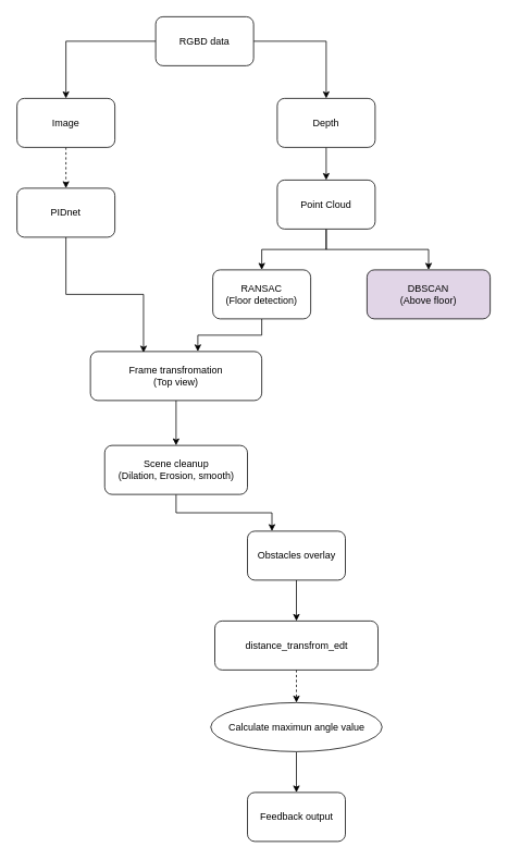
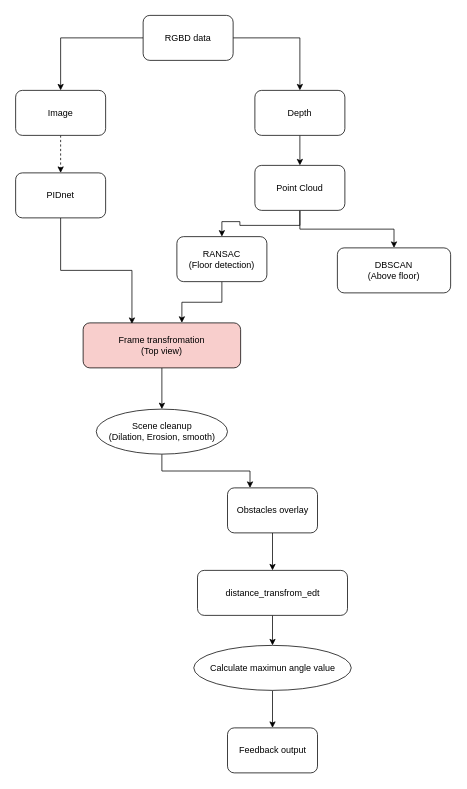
  <mxCell id="0" />
  <mxCell id="1" parent="0" />
  <mxCell id="2" style="edgeStyle=orthogonalEdgeStyle;rounded=0;orthogonalLoop=1;jettySize=auto;html=1;exitX=1;exitY=0.5;exitDx=0;exitDy=0;entryX=0.5;entryY=0;entryDx=0;entryDy=0;" parent="1" source="4" target="8" edge="1"><mxGeometry relative="1" as="geometry" /></mxCell>
  <mxCell id="3" style="edgeStyle=orthogonalEdgeStyle;rounded=0;orthogonalLoop=1;jettySize=auto;html=1;entryX=0.5;entryY=0;entryDx=0;entryDy=0;" parent="1" source="4" target="6" edge="1"><mxGeometry relative="1" as="geometry" /></mxCell>
  <mxCell id="4" value="RGBD data" style="rounded=1;whiteSpace=wrap;html=1;" parent="1" vertex="1"><mxGeometry x="190" y="20" width="120" height="60" as="geometry" /></mxCell>
  <mxCell id="5" style="edgeStyle=orthogonalEdgeStyle;rounded=0;orthogonalLoop=1;jettySize=auto;html=1;exitX=0.5;exitY=1;exitDx=0;exitDy=0;entryX=0.5;entryY=0;entryDx=0;entryDy=0;dashed=1;" parent="1" source="6" target="13" edge="1"><mxGeometry relative="1" as="geometry" /></mxCell>
  <mxCell id="6" value="Image" style="rounded=1;whiteSpace=wrap;html=1;" parent="1" vertex="1"><mxGeometry x="20" y="120" width="120" height="60" as="geometry" /></mxCell>
  <mxCell id="7" style="edgeStyle=orthogonalEdgeStyle;rounded=0;orthogonalLoop=1;jettySize=auto;html=1;exitX=0.5;exitY=1;exitDx=0;exitDy=0;" parent="1" source="8" target="11" edge="1"><mxGeometry relative="1" as="geometry" /></mxCell>
  <mxCell id="8" value="Depth" style="rounded=1;whiteSpace=wrap;html=1;" parent="1" vertex="1"><mxGeometry x="339" y="120" width="120" height="60" as="geometry" /></mxCell>
  <mxCell id="9" style="edgeStyle=orthogonalEdgeStyle;rounded=0;orthogonalLoop=1;jettySize=auto;html=1;exitX=0.5;exitY=1;exitDx=0;exitDy=0;entryX=0.5;entryY=0;entryDx=0;entryDy=0;" parent="1" source="11" target="16" edge="1"><mxGeometry relative="1" as="geometry" /></mxCell>
  <mxCell id="10" style="edgeStyle=orthogonalEdgeStyle;rounded=0;orthogonalLoop=1;jettySize=auto;html=1;exitX=0.5;exitY=1;exitDx=0;exitDy=0;" parent="1" source="11" target="14" edge="1"><mxGeometry relative="1" as="geometry" /></mxCell>
  <mxCell id="11" value="Point Cloud" style="rounded=1;whiteSpace=wrap;html=1;" parent="1" vertex="1"><mxGeometry x="339" y="220" width="120" height="60" as="geometry" /></mxCell>
  <mxCell id="12" style="edgeStyle=orthogonalEdgeStyle;rounded=0;orthogonalLoop=1;jettySize=auto;html=1;exitX=0.5;exitY=1;exitDx=0;exitDy=0;entryX=0.31;entryY=0.023;entryDx=0;entryDy=0;entryPerimeter=0;" parent="1" source="13" target="18" edge="1"><mxGeometry relative="1" as="geometry" /></mxCell>
  <mxCell id="13" value="PIDnet" style="rounded=1;whiteSpace=wrap;html=1;" parent="1" vertex="1"><mxGeometry x="20" y="230" width="120" height="60" as="geometry" /></mxCell>
- <mxCell id="14" value="DBSCAN&lt;br&gt;(Above floor)" style="rounded=1;whiteSpace=wrap;html=1;fillColor=#e1d5e7;" parent="1" vertex="1"><mxGeometry x="449" y="330" width="151" height="60" as="geometry" /></mxCell>
+ <mxCell id="14" value="DBSCAN&lt;br&gt;(Above floor)" style="rounded=1;whiteSpace=wrap;html=1;" parent="1" vertex="1"><mxGeometry x="449" y="330" width="151" height="60" as="geometry" /></mxCell>
  <mxCell id="15" style="edgeStyle=orthogonalEdgeStyle;rounded=0;orthogonalLoop=1;jettySize=auto;html=1;exitX=0.5;exitY=1;exitDx=0;exitDy=0;entryX=0.627;entryY=-0.003;entryDx=0;entryDy=0;entryPerimeter=0;" parent="1" source="16" target="18" edge="1"><mxGeometry relative="1" as="geometry" /></mxCell>
- <mxCell id="16" value="RANSAC&lt;br&gt;(Floor detection)" style="rounded=1;whiteSpace=wrap;html=1;" parent="1" vertex="1"><mxGeometry x="260" y="330" width="120" height="60" as="geometry" /></mxCell>
+ <mxCell id="16" value="RANSAC&lt;br&gt;(Floor detection)" style="rounded=1;whiteSpace=wrap;html=1;" parent="1" vertex="1"><mxGeometry x="235" y="315" width="120" height="60" as="geometry" /></mxCell>
  <mxCell id="17" style="edgeStyle=orthogonalEdgeStyle;rounded=0;orthogonalLoop=1;jettySize=auto;html=1;exitX=0.5;exitY=1;exitDx=0;exitDy=0;entryX=0.5;entryY=0;entryDx=0;entryDy=0;" parent="1" source="18" target="20" edge="1"><mxGeometry relative="1" as="geometry" /></mxCell>
- <mxCell id="18" value="Frame transfromation&lt;br&gt;(Top view)" style="rounded=1;whiteSpace=wrap;html=1;" parent="1" vertex="1"><mxGeometry x="110" y="430" width="210" height="60" as="geometry" /></mxCell>
+ <mxCell id="18" value="Frame transfromation&lt;br&gt;(Top view)" style="rounded=1;whiteSpace=wrap;html=1;fillColor=#f8cecc;" parent="1" vertex="1"><mxGeometry x="110" y="430" width="210" height="60" as="geometry" /></mxCell>
  <mxCell id="19" style="edgeStyle=orthogonalEdgeStyle;rounded=0;orthogonalLoop=1;jettySize=auto;html=1;exitX=0.5;exitY=1;exitDx=0;exitDy=0;entryX=0.25;entryY=0;entryDx=0;entryDy=0;" parent="1" source="20" target="22" edge="1"><mxGeometry relative="1" as="geometry" /></mxCell>
- <mxCell id="20" value="Scene cleanup&lt;br&gt;(Dilation, Erosion, smooth)" style="rounded=1;whiteSpace=wrap;html=1;" parent="1" vertex="1"><mxGeometry x="127.5" y="545" width="175" height="60" as="geometry" /></mxCell>
+ <mxCell id="20" value="Scene cleanup&lt;br&gt;(Dilation, Erosion, smooth)" style="ellipse;whiteSpace=wrap;html=1;" parent="1" vertex="1"><mxGeometry x="127.5" y="545" width="175" height="60" as="geometry" /></mxCell>
  <mxCell id="21" style="edgeStyle=orthogonalEdgeStyle;rounded=0;orthogonalLoop=1;jettySize=auto;html=1;exitX=0.5;exitY=1;exitDx=0;exitDy=0;entryX=0.5;entryY=0;entryDx=0;entryDy=0;fontFamily=Helvetica;fontSize=12;fontColor=default;" parent="1" source="22" target="24" edge="1"><mxGeometry relative="1" as="geometry" /></mxCell>
  <mxCell id="22" value="Obstacles overlay" style="rounded=1;whiteSpace=wrap;html=1;" parent="1" vertex="1"><mxGeometry x="302.5" y="650" width="120" height="60" as="geometry" /></mxCell>
- <mxCell id="23" style="edgeStyle=orthogonalEdgeStyle;rounded=0;orthogonalLoop=1;jettySize=auto;html=1;exitX=0.5;exitY=1;exitDx=0;exitDy=0;entryX=0.5;entryY=0;entryDx=0;entryDy=0;fontFamily=Helvetica;fontSize=12;fontColor=default;dashed=1;" parent="1" source="24" target="26" edge="1"><mxGeometry relative="1" as="geometry" /></mxCell>
+ <mxCell id="23" style="edgeStyle=orthogonalEdgeStyle;rounded=0;orthogonalLoop=1;jettySize=auto;html=1;exitX=0.5;exitY=1;exitDx=0;exitDy=0;entryX=0.5;entryY=0;entryDx=0;entryDy=0;fontFamily=Helvetica;fontSize=12;fontColor=default;" parent="1" source="24" target="26" edge="1"><mxGeometry relative="1" as="geometry" /></mxCell>
  <mxCell id="24" value="distance_transfrom_edt" style="rounded=1;whiteSpace=wrap;html=1;strokeColor=default;fontFamily=Helvetica;fontSize=12;fontColor=default;fillColor=default;" parent="1" vertex="1"><mxGeometry x="262.5" y="760" width="200" height="60" as="geometry" /></mxCell>
  <mxCell id="25" style="edgeStyle=orthogonalEdgeStyle;rounded=0;orthogonalLoop=1;jettySize=auto;html=1;exitX=0.5;exitY=1;exitDx=0;exitDy=0;entryX=0.5;entryY=0;entryDx=0;entryDy=0;fontFamily=Helvetica;fontSize=12;fontColor=default;" parent="1" source="26" target="27" edge="1"><mxGeometry relative="1" as="geometry" /></mxCell>
  <mxCell id="26" value="Calculate maximun angle value" style="ellipse;whiteSpace=wrap;html=1;strokeColor=default;fontFamily=Helvetica;fontSize=12;fontColor=default;fillColor=default;" parent="1" vertex="1"><mxGeometry x="257.5" y="860" width="210" height="60" as="geometry" /></mxCell>
  <mxCell id="27" value="Feedback output" style="rounded=1;whiteSpace=wrap;html=1;strokeColor=default;fontFamily=Helvetica;fontSize=12;fontColor=default;fillColor=default;" parent="1" vertex="1"><mxGeometry x="302.5" y="970" width="120" height="60" as="geometry" /></mxCell>
